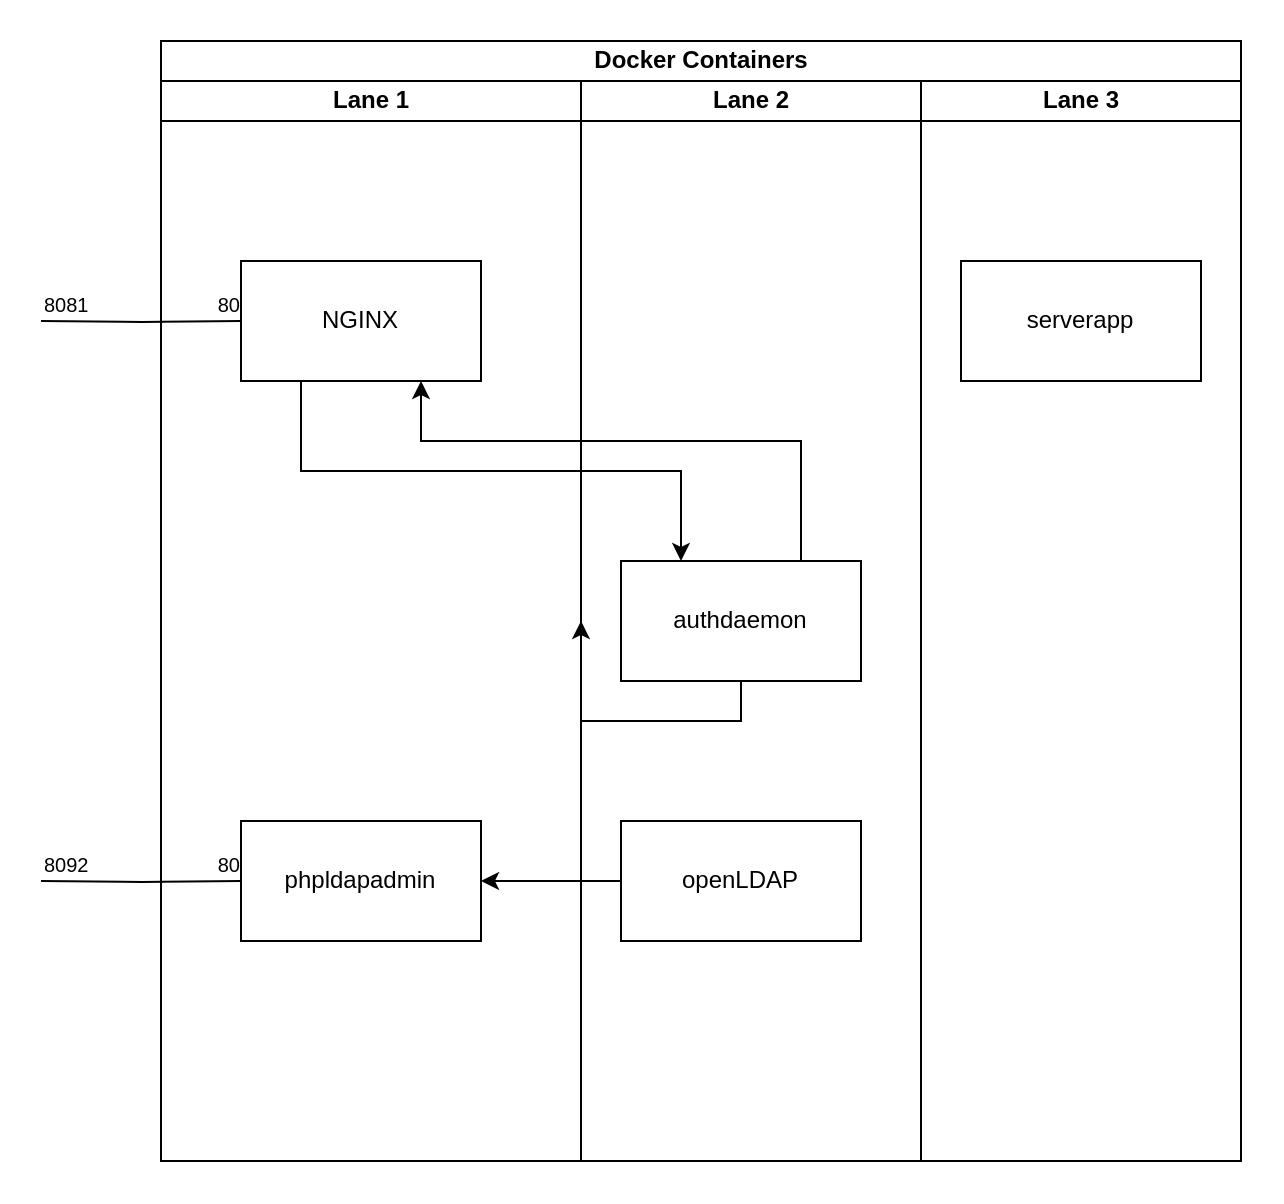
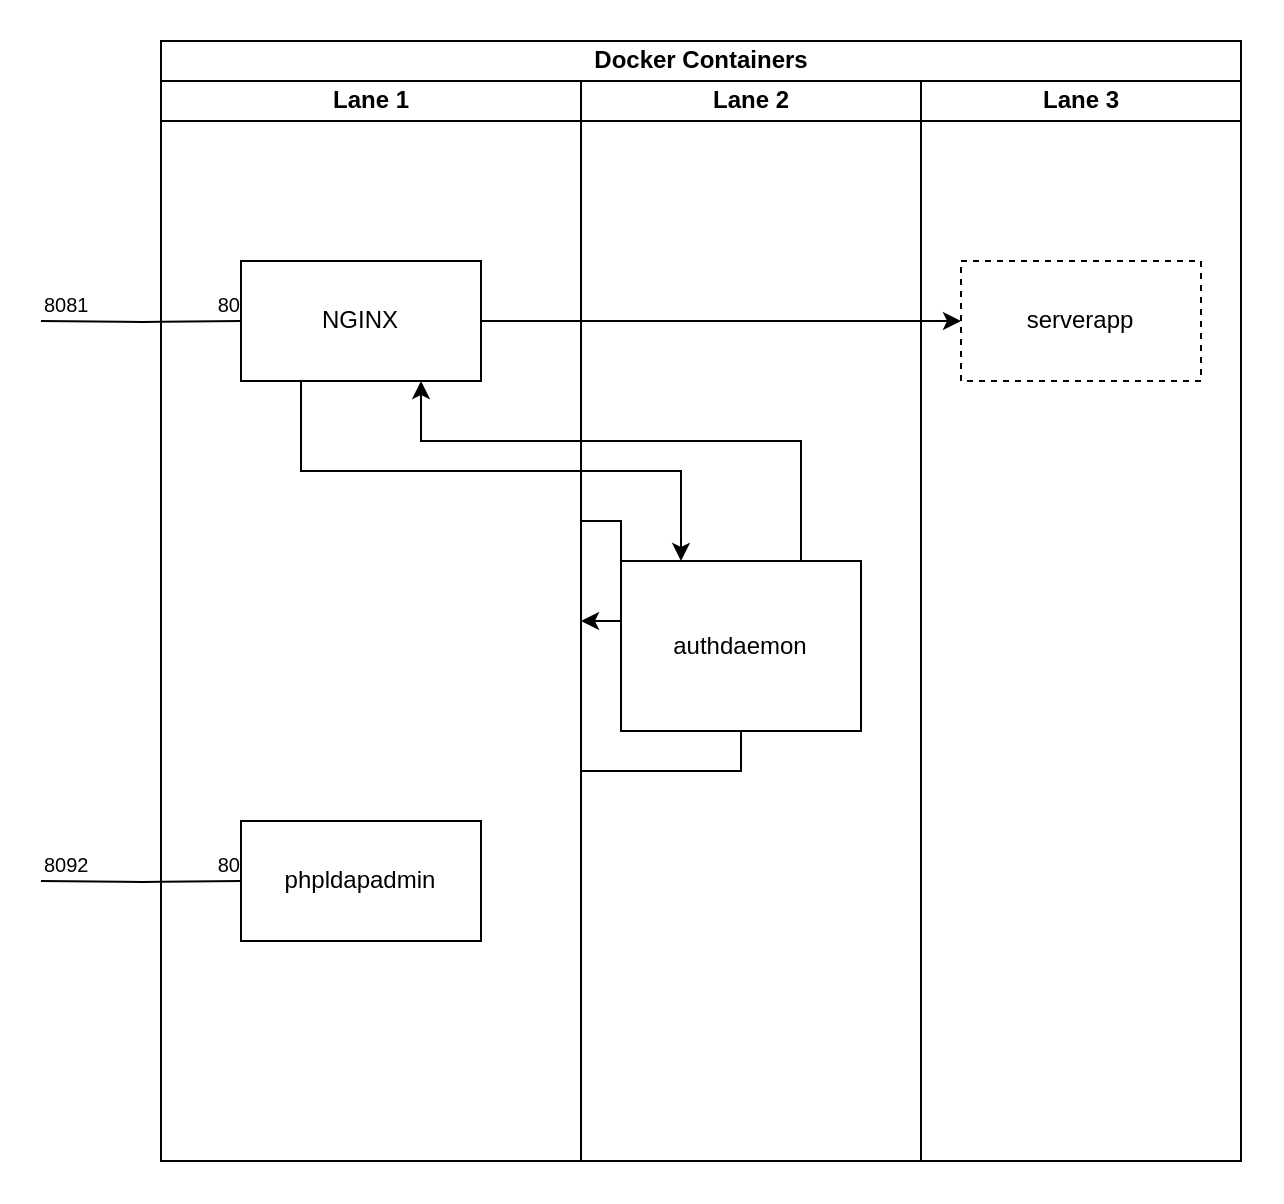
  <mxCell id="0" />
  <mxCell id="1" parent="0" />
  <mxCell id="2" style="edgeStyle=orthogonalEdgeStyle;rounded=0;orthogonalLoop=1;jettySize=auto;html=1;exitX=0.25;exitY=1;exitDx=0;exitDy=0;entryX=0.25;entryY=0;entryDx=0;entryDy=0;" edge="1" parent="1" source="4" target="11"><mxGeometry relative="1" as="geometry" /></mxCell>
+ <mxCell id="3" style="edgeStyle=orthogonalEdgeStyle;rounded=0;orthogonalLoop=1;jettySize=auto;html=1;exitX=1;exitY=0.5;exitDx=0;exitDy=0;entryX=0;entryY=0.5;entryDx=0;entryDy=0;" edge="1" parent="1" source="4" target="8"><mxGeometry relative="1" as="geometry" /></mxCell>
  <mxCell id="4" value="NGINX" style="rounded=0;whiteSpace=wrap;html=1;" vertex="1" parent="1"><mxGeometry x="120" y="130" width="120" height="60" as="geometry" /></mxCell>
  <mxCell id="5" value="phpldapadmin&lt;br&gt;" style="rounded=0;whiteSpace=wrap;html=1;" vertex="1" parent="1"><mxGeometry x="120" y="410" width="120" height="60" as="geometry" /></mxCell>
- <mxCell id="6" style="edgeStyle=orthogonalEdgeStyle;rounded=0;orthogonalLoop=1;jettySize=auto;html=1;exitX=0;exitY=0.5;exitDx=0;exitDy=0;entryX=1;entryY=0.5;entryDx=0;entryDy=0;" edge="1" parent="1" source="7" target="5"><mxGeometry relative="1" as="geometry" /></mxCell>
- <mxCell id="7" value="openLDAP" style="rounded=0;whiteSpace=wrap;html=1;" vertex="1" parent="1"><mxGeometry x="310" y="410" width="120" height="60" as="geometry" /></mxCell>
- <mxCell id="8" value="serverapp&lt;br&gt;" style="rounded=0;whiteSpace=wrap;html=1;" vertex="1" parent="1"><mxGeometry x="480" y="130" width="120" height="60" as="geometry" /></mxCell>
+ <mxCell id="8" value="serverapp&lt;br&gt;" style="rounded=0;whiteSpace=wrap;html=1;dashed=1;" vertex="1" parent="1"><mxGeometry x="480" y="130" width="120" height="60" as="geometry" /></mxCell>
  <mxCell id="9" style="edgeStyle=orthogonalEdgeStyle;rounded=0;orthogonalLoop=1;jettySize=auto;html=1;exitX=0.75;exitY=0;exitDx=0;exitDy=0;entryX=0.75;entryY=1;entryDx=0;entryDy=0;" edge="1" parent="1" source="11" target="4"><mxGeometry relative="1" as="geometry"><Array as="points"><mxPoint x="330" y="220" /><mxPoint x="180" y="220" /></Array></mxGeometry></mxCell>
  <mxCell id="10" style="edgeStyle=orthogonalEdgeStyle;rounded=0;orthogonalLoop=1;jettySize=auto;html=1;exitX=0.5;exitY=1;exitDx=0;exitDy=0;" edge="1" parent="1" source="11" target="13"><mxGeometry relative="1" as="geometry" /></mxCell>
- <mxCell id="11" value="authdaemon&lt;br&gt;" style="rounded=0;whiteSpace=wrap;html=1;" vertex="1" parent="1"><mxGeometry x="310" y="280" width="120" height="60" as="geometry" /></mxCell>
+ <mxCell id="11" value="authdaemon&lt;br&gt;" style="rounded=0;whiteSpace=wrap;html=1;" vertex="1" parent="1"><mxGeometry x="310" y="280" width="120" height="85" as="geometry" /></mxCell>
  <mxCell id="12" value="Docker Containers" style="swimlane;html=1;childLayout=stackLayout;resizeParent=1;resizeParentMax=0;startSize=20;" vertex="1" parent="1"><mxGeometry x="80" y="20" width="540" height="560" as="geometry" /></mxCell>
  <mxCell id="13" value="Lane 1" style="swimlane;html=1;startSize=20;" vertex="1" parent="12"><mxGeometry y="20" width="210" height="540" as="geometry" /></mxCell>
  <mxCell id="14" value="Lane 2" style="swimlane;html=1;startSize=20;" vertex="1" parent="12"><mxGeometry x="210" y="20" width="170" height="540" as="geometry" /></mxCell>
  <mxCell id="15" value="Lane 3" style="swimlane;html=1;startSize=20;" vertex="1" parent="12"><mxGeometry x="380" y="20" width="160" height="540" as="geometry" /></mxCell>
  <mxCell id="16" value="" style="endArrow=none;html=1;edgeStyle=orthogonalEdgeStyle;entryX=0;entryY=0.5;entryDx=0;entryDy=0;" edge="1" parent="1" target="4"><mxGeometry relative="1" as="geometry"><mxPoint x="20" y="160" as="sourcePoint" /><mxPoint x="70" y="210" as="targetPoint" /></mxGeometry></mxCell>
  <mxCell id="17" value="8081" style="resizable=0;html=1;align=left;verticalAlign=bottom;labelBackgroundColor=#ffffff;fontSize=10;" connectable="0" vertex="1" parent="16"><mxGeometry x="-1" relative="1" as="geometry" /></mxCell>
  <mxCell id="18" value="80&lt;br&gt;" style="resizable=0;html=1;align=right;verticalAlign=bottom;labelBackgroundColor=#ffffff;fontSize=10;" connectable="0" vertex="1" parent="16"><mxGeometry x="1" relative="1" as="geometry" /></mxCell>
  <mxCell id="19" value="" style="endArrow=none;html=1;edgeStyle=orthogonalEdgeStyle;entryX=0;entryY=0.5;entryDx=0;entryDy=0;" edge="1" parent="1" target="5"><mxGeometry relative="1" as="geometry"><mxPoint x="20" y="440" as="sourcePoint" /><mxPoint x="130" y="170" as="targetPoint" /></mxGeometry></mxCell>
  <mxCell id="20" value="8092&lt;br&gt;" style="resizable=0;html=1;align=left;verticalAlign=bottom;labelBackgroundColor=#ffffff;fontSize=10;" connectable="0" vertex="1" parent="19"><mxGeometry x="-1" relative="1" as="geometry" /></mxCell>
  <mxCell id="21" value="80&lt;br&gt;" style="resizable=0;html=1;align=right;verticalAlign=bottom;labelBackgroundColor=#ffffff;fontSize=10;" connectable="0" vertex="1" parent="19"><mxGeometry x="1" relative="1" as="geometry" /></mxCell>
